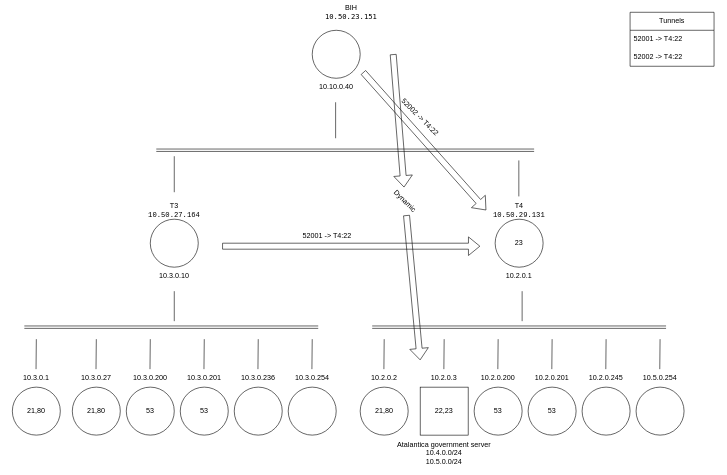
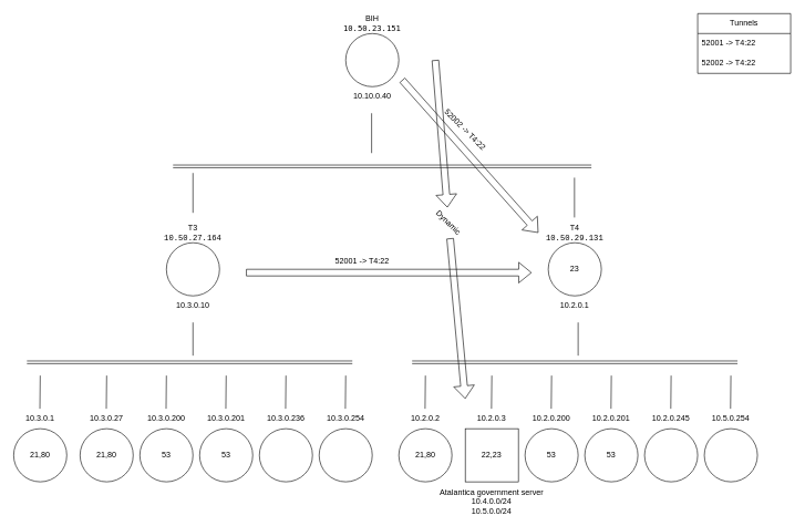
  <mxCell id="0" />
  <mxCell id="1" parent="0" />
  <mxCell id="2" value="" style="ellipse;whiteSpace=wrap;html=1;aspect=fixed;" vertex="1" parent="1"><mxGeometry x="520" y="50" width="80" height="80" as="geometry" /></mxCell>
  <mxCell id="3" value="" style="ellipse;whiteSpace=wrap;html=1;aspect=fixed;" vertex="1" parent="1"><mxGeometry x="250" y="365" width="80" height="80" as="geometry" /></mxCell>
- <mxCell id="4" value="&lt;div&gt;BIH&lt;/div&gt;&lt;div&gt;&lt;code&gt;&lt;code&gt;&lt;code&gt;10.50.23.151&lt;/code&gt;&lt;/code&gt;&lt;/code&gt;&lt;/div&gt;" style="text;html=1;align=center;verticalAlign=middle;whiteSpace=wrap;rounded=0;" vertex="1" parent="1"><mxGeometry x="555" y="5" width="60" height="30" as="geometry" /></mxCell>
+ <mxCell id="4" value="&lt;div&gt;BIH&lt;/div&gt;&lt;div&gt;&lt;code&gt;&lt;code&gt;&lt;code&gt;10.50.23.151&lt;/code&gt;&lt;/code&gt;&lt;/code&gt;&lt;/div&gt;" style="text;html=1;align=center;verticalAlign=middle;whiteSpace=wrap;rounded=0;" vertex="1" parent="1"><mxGeometry x="530" y="20" width="60" height="30" as="geometry" /></mxCell>
  <mxCell id="5" value="10.3.0.1" style="text;html=1;align=center;verticalAlign=middle;whiteSpace=wrap;rounded=0;" vertex="1" parent="1"><mxGeometry x="30" y="615" width="60" height="30" as="geometry" /></mxCell>
  <mxCell id="6" value="T3&lt;br&gt;&lt;div&gt;&lt;code class=&quot;western&quot;&gt;10.50.27.164&lt;/code&gt;&lt;/div&gt;&lt;div&gt;&lt;style type=&quot;text/css&quot;&gt;blockquote { margin-left: 0.39in; margin-right: 0.39in; background: transparent }p { margin-bottom: 0.1in; line-height: 115%; background: transparent }code.western { font-family: &quot;Liberation Mono&quot;, monospace }code.cjk { font-family: &quot;Noto Sans Mono CJK SC&quot;, monospace }code.ctl { font-family: &quot;Liberation Mono&quot;, monospace }&lt;/style&gt;&lt;/div&gt;" style="text;html=1;align=center;verticalAlign=middle;whiteSpace=wrap;rounded=0;" vertex="1" parent="1"><mxGeometry x="260" y="335" width="60" height="30" as="geometry" /></mxCell>
  <mxCell id="7" value="" style="ellipse;whiteSpace=wrap;html=1;aspect=fixed;" vertex="1" parent="1"><mxGeometry x="20" y="645" width="80" height="80" as="geometry" /></mxCell>
  <mxCell id="8" value="" style="endArrow=none;html=1;rounded=0;" edge="1" parent="1"><mxGeometry width="50" height="50" relative="1" as="geometry"><mxPoint x="290" y="535" as="sourcePoint" /><mxPoint x="290" y="485" as="targetPoint" /></mxGeometry></mxCell>
  <mxCell id="9" value="" style="endArrow=none;html=1;rounded=0;" edge="1" parent="1"><mxGeometry width="50" height="50" relative="1" as="geometry"><mxPoint x="290" y="320" as="sourcePoint" /><mxPoint x="290" y="260" as="targetPoint" /></mxGeometry></mxCell>
  <mxCell id="10" value="21,80" style="text;html=1;align=center;verticalAlign=middle;whiteSpace=wrap;rounded=0;" vertex="1" parent="1"><mxGeometry x="30" y="670" width="60" height="30" as="geometry" /></mxCell>
  <mxCell id="11" value="10.3.0.10" style="text;html=1;align=center;verticalAlign=middle;whiteSpace=wrap;rounded=0;" vertex="1" parent="1"><mxGeometry x="260" y="445" width="60" height="30" as="geometry" /></mxCell>
  <mxCell id="12" value="" style="shape=link;html=1;rounded=0;" edge="1" parent="1"><mxGeometry width="100" relative="1" as="geometry"><mxPoint x="40" y="545" as="sourcePoint" /><mxPoint x="530" y="545" as="targetPoint" /></mxGeometry></mxCell>
  <mxCell id="13" value="" style="endArrow=none;html=1;rounded=0;" edge="1" parent="1"><mxGeometry width="50" height="50" relative="1" as="geometry"><mxPoint x="59.5" y="615" as="sourcePoint" /><mxPoint x="60" y="565" as="targetPoint" /></mxGeometry></mxCell>
  <mxCell id="14" value="10.3.0.27" style="text;html=1;align=center;verticalAlign=middle;whiteSpace=wrap;rounded=0;" vertex="1" parent="1"><mxGeometry x="130" y="615" width="60" height="30" as="geometry" /></mxCell>
  <mxCell id="15" value="" style="ellipse;whiteSpace=wrap;html=1;aspect=fixed;" vertex="1" parent="1"><mxGeometry x="120" y="645" width="80" height="80" as="geometry" /></mxCell>
  <mxCell id="16" value="21,80" style="text;html=1;align=center;verticalAlign=middle;whiteSpace=wrap;rounded=0;" vertex="1" parent="1"><mxGeometry x="130" y="670" width="60" height="30" as="geometry" /></mxCell>
  <mxCell id="17" value="" style="endArrow=none;html=1;rounded=0;" edge="1" parent="1"><mxGeometry width="50" height="50" relative="1" as="geometry"><mxPoint x="159.5" y="615" as="sourcePoint" /><mxPoint x="160" y="565" as="targetPoint" /></mxGeometry></mxCell>
  <mxCell id="18" value="10.3.0.200" style="text;html=1;align=center;verticalAlign=middle;whiteSpace=wrap;rounded=0;" vertex="1" parent="1"><mxGeometry x="220" y="615" width="60" height="30" as="geometry" /></mxCell>
  <mxCell id="19" value="" style="ellipse;whiteSpace=wrap;html=1;aspect=fixed;" vertex="1" parent="1"><mxGeometry x="210" y="645" width="80" height="80" as="geometry" /></mxCell>
  <mxCell id="20" value="53" style="text;html=1;align=center;verticalAlign=middle;whiteSpace=wrap;rounded=0;" vertex="1" parent="1"><mxGeometry x="220" y="670" width="60" height="30" as="geometry" /></mxCell>
  <mxCell id="21" value="" style="endArrow=none;html=1;rounded=0;" edge="1" parent="1"><mxGeometry width="50" height="50" relative="1" as="geometry"><mxPoint x="249.5" y="615" as="sourcePoint" /><mxPoint x="250" y="565" as="targetPoint" /></mxGeometry></mxCell>
  <mxCell id="22" value="10.3.0.201" style="text;html=1;align=center;verticalAlign=middle;whiteSpace=wrap;rounded=0;" vertex="1" parent="1"><mxGeometry x="310" y="615" width="60" height="30" as="geometry" /></mxCell>
  <mxCell id="23" value="" style="ellipse;whiteSpace=wrap;html=1;aspect=fixed;" vertex="1" parent="1"><mxGeometry x="300" y="645" width="80" height="80" as="geometry" /></mxCell>
  <mxCell id="24" value="53" style="text;html=1;align=center;verticalAlign=middle;whiteSpace=wrap;rounded=0;" vertex="1" parent="1"><mxGeometry x="310" y="670" width="60" height="30" as="geometry" /></mxCell>
  <mxCell id="25" value="" style="endArrow=none;html=1;rounded=0;" edge="1" parent="1"><mxGeometry width="50" height="50" relative="1" as="geometry"><mxPoint x="339.5" y="615" as="sourcePoint" /><mxPoint x="340" y="565" as="targetPoint" /></mxGeometry></mxCell>
  <mxCell id="26" value="10.10.0.40" style="text;html=1;align=center;verticalAlign=middle;whiteSpace=wrap;rounded=0;" vertex="1" parent="1"><mxGeometry x="530" y="130" width="60" height="30" as="geometry" /></mxCell>
  <mxCell id="27" value="10.3.0.236" style="text;html=1;align=center;verticalAlign=middle;whiteSpace=wrap;rounded=0;" vertex="1" parent="1"><mxGeometry x="400" y="615" width="60" height="30" as="geometry" /></mxCell>
  <mxCell id="28" value="" style="ellipse;whiteSpace=wrap;html=1;aspect=fixed;" vertex="1" parent="1"><mxGeometry x="390" y="645" width="80" height="80" as="geometry" /></mxCell>
  <mxCell id="29" value="" style="endArrow=none;html=1;rounded=0;" edge="1" parent="1"><mxGeometry width="50" height="50" relative="1" as="geometry"><mxPoint x="429.5" y="615" as="sourcePoint" /><mxPoint x="430" y="565" as="targetPoint" /></mxGeometry></mxCell>
  <mxCell id="30" value="10.3.0.254" style="text;html=1;align=center;verticalAlign=middle;whiteSpace=wrap;rounded=0;" vertex="1" parent="1"><mxGeometry x="490" y="615" width="60" height="30" as="geometry" /></mxCell>
  <mxCell id="31" value="" style="ellipse;whiteSpace=wrap;html=1;aspect=fixed;" vertex="1" parent="1"><mxGeometry x="480" y="645" width="80" height="80" as="geometry" /></mxCell>
  <mxCell id="32" value="" style="endArrow=none;html=1;rounded=0;" edge="1" parent="1"><mxGeometry width="50" height="50" relative="1" as="geometry"><mxPoint x="519.5" y="615" as="sourcePoint" /><mxPoint x="520" y="565" as="targetPoint" /></mxGeometry></mxCell>
  <mxCell id="33" value="" style="shape=link;html=1;rounded=0;" edge="1" parent="1"><mxGeometry width="100" relative="1" as="geometry"><mxPoint x="260" y="250" as="sourcePoint" /><mxPoint x="890" y="250" as="targetPoint" /></mxGeometry></mxCell>
  <mxCell id="34" value="" style="endArrow=none;html=1;rounded=0;" edge="1" parent="1"><mxGeometry width="50" height="50" relative="1" as="geometry"><mxPoint x="559" y="230" as="sourcePoint" /><mxPoint x="559" y="170" as="targetPoint" /></mxGeometry></mxCell>
  <mxCell id="35" value="" style="ellipse;whiteSpace=wrap;html=1;aspect=fixed;" vertex="1" parent="1"><mxGeometry x="825" y="365" width="80" height="80" as="geometry" /></mxCell>
  <mxCell id="36" value="&lt;div&gt;T4&lt;/div&gt;&lt;div&gt;&lt;code class=&quot;western&quot;&gt;10.50.29.131&lt;/code&gt;&lt;br&gt;&lt;style type=&quot;text/css&quot;&gt;blockquote { margin-left: 0.39in; margin-right: 0.39in; background: transparent }p { margin-bottom: 0.1in; line-height: 115%; background: transparent }code.western { font-family: &quot;Liberation Mono&quot;, monospace }code.cjk { font-family: &quot;Noto Sans Mono CJK SC&quot;, monospace }code.ctl { font-family: &quot;Liberation Mono&quot;, monospace }&lt;/style&gt;&lt;/div&gt;&lt;div&gt;&lt;style type=&quot;text/css&quot;&gt;blockquote { margin-left: 0.39in; margin-right: 0.39in; background: transparent }p { margin-bottom: 0.1in; line-height: 115%; background: transparent }code.western { font-family: &quot;Liberation Mono&quot;, monospace }code.cjk { font-family: &quot;Noto Sans Mono CJK SC&quot;, monospace }code.ctl { font-family: &quot;Liberation Mono&quot;, monospace }&lt;/style&gt;&lt;/div&gt;" style="text;html=1;align=center;verticalAlign=middle;whiteSpace=wrap;rounded=0;" vertex="1" parent="1"><mxGeometry x="835" y="335" width="60" height="30" as="geometry" /></mxCell>
  <mxCell id="37" value="10.2.0.1" style="text;html=1;align=center;verticalAlign=middle;whiteSpace=wrap;rounded=0;" vertex="1" parent="1"><mxGeometry x="835" y="445" width="60" height="30" as="geometry" /></mxCell>
  <mxCell id="38" value="23" style="text;html=1;align=center;verticalAlign=middle;whiteSpace=wrap;rounded=0;" vertex="1" parent="1"><mxGeometry x="835" y="390" width="60" height="30" as="geometry" /></mxCell>
  <mxCell id="39" value="" style="endArrow=none;html=1;rounded=0;" edge="1" parent="1"><mxGeometry width="50" height="50" relative="1" as="geometry"><mxPoint x="864.5" y="327" as="sourcePoint" /><mxPoint x="864.5" y="267" as="targetPoint" /></mxGeometry></mxCell>
  <mxCell id="40" value="Tunnels" style="swimlane;fontStyle=0;childLayout=stackLayout;horizontal=1;startSize=30;horizontalStack=0;resizeParent=1;resizeParentMax=0;resizeLast=0;collapsible=1;marginBottom=0;whiteSpace=wrap;html=1;" vertex="1" parent="1"><mxGeometry x="1050" y="20" width="140" height="90" as="geometry" /></mxCell>
  <mxCell id="41" value="52001 -&amp;gt; T4:22" style="text;strokeColor=none;fillColor=none;align=left;verticalAlign=middle;spacingLeft=4;spacingRight=4;overflow=hidden;points=[[0,0.5],[1,0.5]];portConstraint=eastwest;rotatable=0;whiteSpace=wrap;html=1;" vertex="1" parent="40"><mxGeometry y="30" width="140" height="30" as="geometry" /></mxCell>
  <mxCell id="42" value="52002 -&amp;gt; T4:22" style="text;strokeColor=none;fillColor=none;align=left;verticalAlign=middle;spacingLeft=4;spacingRight=4;overflow=hidden;points=[[0,0.5],[1,0.5]];portConstraint=eastwest;rotatable=0;whiteSpace=wrap;html=1;" vertex="1" parent="40"><mxGeometry y="60" width="140" height="30" as="geometry" /></mxCell>
  <mxCell id="43" value="" style="shape=flexArrow;endArrow=classic;html=1;rounded=0;" edge="1" parent="1"><mxGeometry width="50" height="50" relative="1" as="geometry"><mxPoint x="605" y="120" as="sourcePoint" /><mxPoint x="810" y="350" as="targetPoint" /></mxGeometry></mxCell>
  <mxCell id="44" value="10.2.0.2" style="text;html=1;align=center;verticalAlign=middle;whiteSpace=wrap;rounded=0;" vertex="1" parent="1"><mxGeometry x="610" y="615" width="60" height="30" as="geometry" /></mxCell>
  <mxCell id="45" value="21,80" style="ellipse;whiteSpace=wrap;html=1;aspect=fixed;" vertex="1" parent="1"><mxGeometry x="600" y="645" width="80" height="80" as="geometry" /></mxCell>
  <mxCell id="46" value="" style="endArrow=none;html=1;rounded=0;" edge="1" parent="1"><mxGeometry width="50" height="50" relative="1" as="geometry"><mxPoint x="870" y="535" as="sourcePoint" /><mxPoint x="870" y="485" as="targetPoint" /></mxGeometry></mxCell>
  <mxCell id="47" value="" style="shape=link;html=1;rounded=0;" edge="1" parent="1"><mxGeometry width="100" relative="1" as="geometry"><mxPoint x="620" y="545" as="sourcePoint" /><mxPoint x="1110" y="545" as="targetPoint" /></mxGeometry></mxCell>
  <mxCell id="48" value="" style="endArrow=none;html=1;rounded=0;" edge="1" parent="1"><mxGeometry width="50" height="50" relative="1" as="geometry"><mxPoint x="639.5" y="615" as="sourcePoint" /><mxPoint x="640" y="565" as="targetPoint" /></mxGeometry></mxCell>
  <mxCell id="49" value="10.2.0.3" style="text;html=1;align=center;verticalAlign=middle;whiteSpace=wrap;rounded=0;" vertex="1" parent="1"><mxGeometry x="710" y="615" width="60" height="30" as="geometry" /></mxCell>
  <mxCell id="50" value="22,23" style="whiteSpace=wrap;html=1;aspect=fixed;rounded=0;" vertex="1" parent="1"><mxGeometry x="700" y="645" width="80" height="80" as="geometry" /></mxCell>
  <mxCell id="51" value="" style="endArrow=none;html=1;rounded=0;" edge="1" parent="1"><mxGeometry width="50" height="50" relative="1" as="geometry"><mxPoint x="739.5" y="615" as="sourcePoint" /><mxPoint x="740" y="565" as="targetPoint" /></mxGeometry></mxCell>
  <mxCell id="52" value="10.2.0.200" style="text;html=1;align=center;verticalAlign=middle;whiteSpace=wrap;rounded=0;" vertex="1" parent="1"><mxGeometry x="800" y="615" width="60" height="30" as="geometry" /></mxCell>
  <mxCell id="53" value="53" style="ellipse;whiteSpace=wrap;html=1;aspect=fixed;" vertex="1" parent="1"><mxGeometry x="790" y="645" width="80" height="80" as="geometry" /></mxCell>
  <mxCell id="54" value="" style="endArrow=none;html=1;rounded=0;" edge="1" parent="1"><mxGeometry width="50" height="50" relative="1" as="geometry"><mxPoint x="829.5" y="615" as="sourcePoint" /><mxPoint x="830" y="565" as="targetPoint" /></mxGeometry></mxCell>
  <mxCell id="55" value="10.2.0.201" style="text;html=1;align=center;verticalAlign=middle;whiteSpace=wrap;rounded=0;" vertex="1" parent="1"><mxGeometry x="890" y="615" width="60" height="30" as="geometry" /></mxCell>
  <mxCell id="56" value="53" style="ellipse;whiteSpace=wrap;html=1;aspect=fixed;" vertex="1" parent="1"><mxGeometry x="880" y="645" width="80" height="80" as="geometry" /></mxCell>
  <mxCell id="57" value="" style="endArrow=none;html=1;rounded=0;" edge="1" parent="1"><mxGeometry width="50" height="50" relative="1" as="geometry"><mxPoint x="919.5" y="615" as="sourcePoint" /><mxPoint x="920" y="565" as="targetPoint" /></mxGeometry></mxCell>
  <mxCell id="58" value="10.2.0.245" style="text;html=1;align=center;verticalAlign=middle;whiteSpace=wrap;rounded=0;" vertex="1" parent="1"><mxGeometry x="980" y="615" width="60" height="30" as="geometry" /></mxCell>
  <mxCell id="59" value="" style="ellipse;whiteSpace=wrap;html=1;aspect=fixed;" vertex="1" parent="1"><mxGeometry x="970" y="645" width="80" height="80" as="geometry" /></mxCell>
  <mxCell id="60" value="" style="endArrow=none;html=1;rounded=0;" edge="1" parent="1"><mxGeometry width="50" height="50" relative="1" as="geometry"><mxPoint x="1009.5" y="615" as="sourcePoint" /><mxPoint x="1010" y="565" as="targetPoint" /></mxGeometry></mxCell>
  <mxCell id="61" value="10.5.0.254" style="text;html=1;align=center;verticalAlign=middle;whiteSpace=wrap;rounded=0;" vertex="1" parent="1"><mxGeometry x="1070" y="615" width="60" height="30" as="geometry" /></mxCell>
  <mxCell id="62" value="" style="ellipse;whiteSpace=wrap;html=1;aspect=fixed;" vertex="1" parent="1"><mxGeometry x="1060" y="645" width="80" height="80" as="geometry" /></mxCell>
  <mxCell id="63" value="" style="endArrow=none;html=1;rounded=0;" edge="1" parent="1"><mxGeometry width="50" height="50" relative="1" as="geometry"><mxPoint x="1099.5" y="615" as="sourcePoint" /><mxPoint x="1100" y="565" as="targetPoint" /></mxGeometry></mxCell>
  <mxCell id="64" value="" style="shape=flexArrow;endArrow=classic;html=1;rounded=0;" edge="1" parent="1"><mxGeometry width="50" height="50" relative="1" as="geometry"><mxPoint x="370" y="410" as="sourcePoint" /><mxPoint x="800" y="410" as="targetPoint" /></mxGeometry></mxCell>
  <mxCell id="65" value="52001 -&amp;gt; T4:22" style="text;html=1;align=center;verticalAlign=middle;whiteSpace=wrap;rounded=0;" vertex="1" parent="1"><mxGeometry x="500" y="380" width="90" height="25" as="geometry" /></mxCell>
  <mxCell id="66" value="52002 -&amp;gt; T4:22" style="text;html=1;align=center;verticalAlign=middle;whiteSpace=wrap;rounded=0;rotation=45;" vertex="1" parent="1"><mxGeometry x="650" y="180" width="100" height="30" as="geometry" /></mxCell>
  <mxCell id="67" value="" style="shape=flexArrow;endArrow=classic;html=1;rounded=0;" edge="1" parent="1" source="70"><mxGeometry width="50" height="50" relative="1" as="geometry"><mxPoint x="655" y="90" as="sourcePoint" /><mxPoint x="700" y="600" as="targetPoint" /></mxGeometry></mxCell>
  <mxCell id="68" value="&lt;div&gt;Atalantica government server&lt;/div&gt;&lt;div&gt;10.4.0.0/24&lt;/div&gt;&lt;div&gt;10.5.0.0/24&lt;br&gt;&lt;/div&gt;" style="text;html=1;align=center;verticalAlign=middle;whiteSpace=wrap;rounded=0;" vertex="1" parent="1"><mxGeometry x="645" y="740" width="190" height="30" as="geometry" /></mxCell>
  <mxCell id="69" value="" style="shape=flexArrow;endArrow=classic;html=1;rounded=0;" edge="1" parent="1" target="70"><mxGeometry width="50" height="50" relative="1" as="geometry"><mxPoint x="655" y="90" as="sourcePoint" /><mxPoint x="700" y="600" as="targetPoint" /></mxGeometry></mxCell>
  <mxCell id="70" value="Dynamic" style="text;html=1;align=center;verticalAlign=middle;whiteSpace=wrap;rounded=0;rotation=45;" vertex="1" parent="1"><mxGeometry x="645" y="320" width="60" height="30" as="geometry" /></mxCell>
